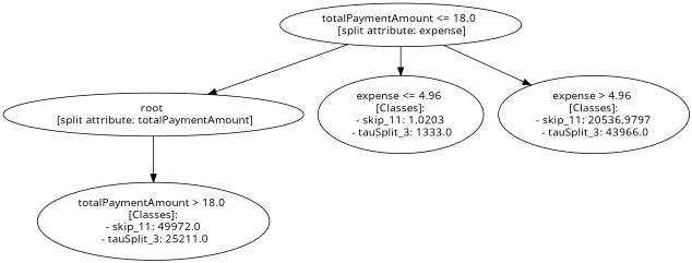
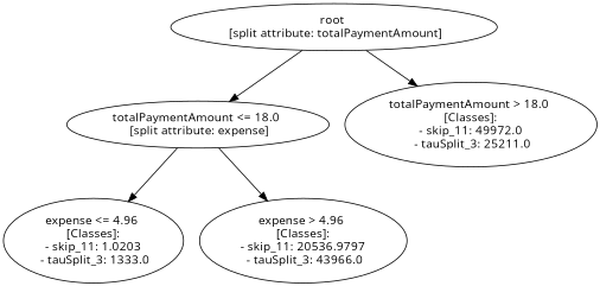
  digraph {
    fontname="Open Sans"
    node [fontname="Open Sans"]
    edge [fontname="Open Sans"]
    n1 [label="root \n [split attribute: totalPaymentAmount]"]
    n2 [label="totalPaymentAmount <= 18.0 \n [split attribute: expense]"]
    n3 [label="totalPaymentAmount > 18.0 \n [Classes]: \n - skip_11: 49972.0 \n - tauSplit_3: 25211.0"]
    n4 [label="expense <= 4.96 \n [Classes]: \n - skip_11: 1.0203 \n - tauSplit_3: 1333.0"]
    n5 [label="expense > 4.96 \n [Classes]: \n - skip_11: 20536.9797 \n - tauSplit_3: 43966.0"]
-   n2 -> n1
+   n1 -> n2
    n1 -> n3
    n2 -> n4
    n2 -> n5
  }
